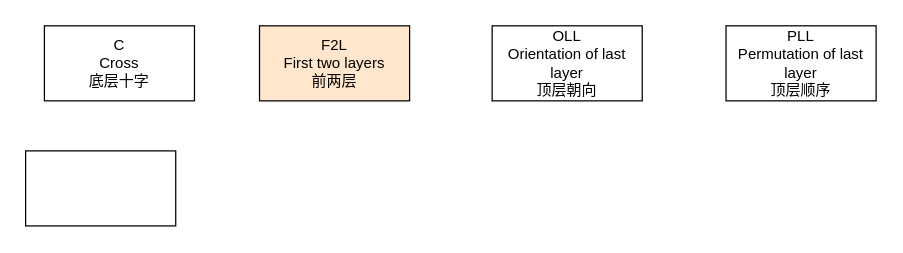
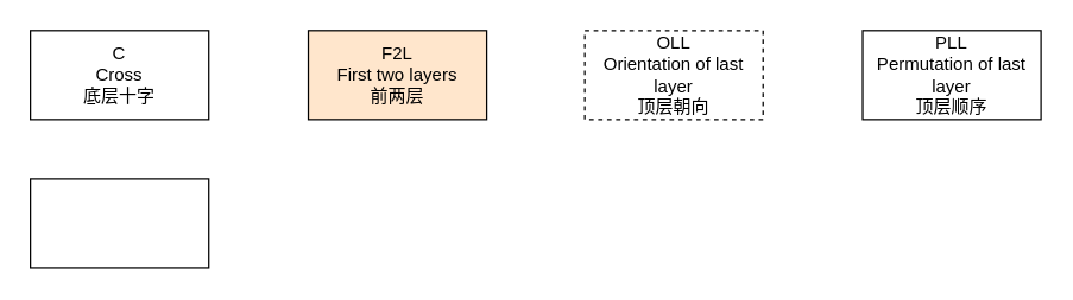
  <mxCell id="0" />
  <mxCell id="1" parent="0" />
- <mxCell id="2" value="C &lt;br&gt;Cross &lt;br&gt;底层十字" style="rounded=0;whiteSpace=wrap;html=1;" vertex="1" parent="1"><mxGeometry x="35" y="20" width="120" height="60" as="geometry" /></mxCell>
+ <mxCell id="2" value="C &lt;br&gt;Cross &lt;br&gt;底层十字" style="rounded=0;whiteSpace=wrap;html=1;" vertex="1" parent="1"><mxGeometry x="20" y="20" width="120" height="60" as="geometry" /></mxCell>
  <mxCell id="3" value="&lt;p&gt;F2L &lt;br&gt;First two layers &lt;br&gt;前两层&lt;/p&gt;" style="rounded=0;whiteSpace=wrap;html=1;fillColor=#ffe6cc;" vertex="1" parent="1"><mxGeometry x="207" y="20" width="120" height="60" as="geometry" /></mxCell>
- <mxCell id="4" value="OLL&lt;br&gt;Orientation of last layer&lt;br&gt;顶层朝向" style="rounded=0;whiteSpace=wrap;html=1;" vertex="1" parent="1"><mxGeometry x="393" y="20" width="120" height="60" as="geometry" /></mxCell>
+ <mxCell id="4" value="OLL&lt;br&gt;Orientation of last layer&lt;br&gt;顶层朝向" style="rounded=0;whiteSpace=wrap;html=1;dashed=1;" vertex="1" parent="1"><mxGeometry x="393" y="20" width="120" height="60" as="geometry" /></mxCell>
  <mxCell id="5" value="PLL&lt;br&gt;Permutation of last layer&lt;br&gt;顶层顺序" style="rounded=0;whiteSpace=wrap;html=1;" vertex="1" parent="1"><mxGeometry x="580" y="20" width="120" height="60" as="geometry" /></mxCell>
  <mxCell id="6" value="" style="rounded=0;whiteSpace=wrap;html=1;" vertex="1" parent="1"><mxGeometry x="20" y="120" width="120" height="60" as="geometry" /></mxCell>
